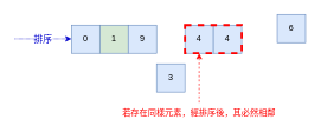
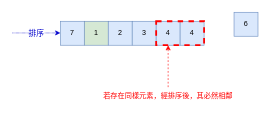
  <mxCell id="0" />
  <mxCell id="1" parent="0" />
- <mxCell id="2" value="0" style="rounded=0;whiteSpace=wrap;html=1;fillColor=#dae8fc;strokeColor=#6c8ebf;" parent="1" vertex="1"><mxGeometry x="100" y="35" width="40" height="40" as="geometry" /></mxCell>
+ <mxCell id="2" value="7" style="rounded=0;whiteSpace=wrap;html=1;fillColor=#dae8fc;strokeColor=#6c8ebf;" parent="1" vertex="1"><mxGeometry x="100" y="35" width="40" height="40" as="geometry" /></mxCell>
  <mxCell id="3" value="1" style="rounded=0;whiteSpace=wrap;html=1;fillColor=#d5e8d4;strokeColor=#6c8ebf;" parent="1" vertex="1"><mxGeometry x="140" y="35" width="40" height="40" as="geometry" /></mxCell>
- <mxCell id="4" value="9" style="rounded=0;whiteSpace=wrap;html=1;fillColor=#dae8fc;strokeColor=#6c8ebf;" parent="1" vertex="1"><mxGeometry x="180" y="35" width="40" height="40" as="geometry" /></mxCell>
- <mxCell id="5" value="3" style="rounded=0;whiteSpace=wrap;html=1;fillColor=#dae8fc;strokeColor=#6c8ebf;" parent="1" vertex="1"><mxGeometry x="220" y="90" width="40" height="40" as="geometry" /></mxCell>
+ <mxCell id="4" value="2" style="rounded=0;whiteSpace=wrap;html=1;fillColor=#dae8fc;strokeColor=#6c8ebf;" parent="1" vertex="1"><mxGeometry x="180" y="35" width="40" height="40" as="geometry" /></mxCell>
+ <mxCell id="5" value="3" style="rounded=0;whiteSpace=wrap;html=1;fillColor=#dae8fc;strokeColor=#6c8ebf;" parent="1" vertex="1"><mxGeometry x="220" y="35" width="40" height="40" as="geometry" /></mxCell>
  <mxCell id="6" value="4" style="rounded=0;whiteSpace=wrap;html=1;fillColor=#dae8fc;strokeColor=#6c8ebf;" parent="1" vertex="1"><mxGeometry x="260" y="35" width="40" height="40" as="geometry" /></mxCell>
  <mxCell id="7" value="排序" style="edgeStyle=orthogonalEdgeStyle;rounded=0;orthogonalLoop=1;jettySize=auto;html=1;entryX=0;entryY=0.5;entryDx=0;entryDy=0;fontColor=#0000CC;strokeColor=#0000CC;dashed=1;dashPattern=1 1;fontSize=13;" parent="1" edge="1"><mxGeometry relative="1" as="geometry"><mxPoint x="20" y="54.5" as="sourcePoint" /><mxPoint x="100" y="54.5" as="targetPoint" /></mxGeometry></mxCell>
  <mxCell id="8" value="4" style="rounded=0;whiteSpace=wrap;html=1;fillColor=#dae8fc;strokeColor=#6c8ebf;" parent="1" vertex="1"><mxGeometry x="300" y="35" width="40" height="40" as="geometry" /></mxCell>
  <mxCell id="9" value="6" style="rounded=0;whiteSpace=wrap;html=1;fillColor=#dae8fc;strokeColor=#6c8ebf;" parent="1" vertex="1"><mxGeometry x="390" y="20" width="40" height="40" as="geometry" /></mxCell>
  <mxCell id="10" value="" style="rounded=0;whiteSpace=wrap;html=1;fillColor=none;strokeWidth=3;strokeColor=#FF0000;dashed=1;" vertex="1" parent="1"><mxGeometry x="260" y="35" width="80" height="40" as="geometry" /></mxCell>
  <mxCell id="11" value="" style="endArrow=classic;dashed=1;html=1;rounded=0;entryX=0.25;entryY=1;entryDx=0;entryDy=0;endFill=1;strokeColor=#FF0000;" edge="1" parent="1" target="10"><mxGeometry width="50" height="50" relative="1" as="geometry"><mxPoint x="280" y="145" as="sourcePoint" /><mxPoint x="180" y="105" as="targetPoint" /></mxGeometry></mxCell>
  <mxCell id="12" value="&lt;font color=&quot;#ff0000&quot;&gt;若存在同樣元素，經排序後，其必然相鄰&lt;/font&gt;" style="text;html=1;strokeColor=none;fillColor=none;align=center;verticalAlign=middle;whiteSpace=wrap;rounded=0;dashed=1;" vertex="1" parent="1"><mxGeometry x="150" y="145" width="260" height="30" as="geometry" /></mxCell>
